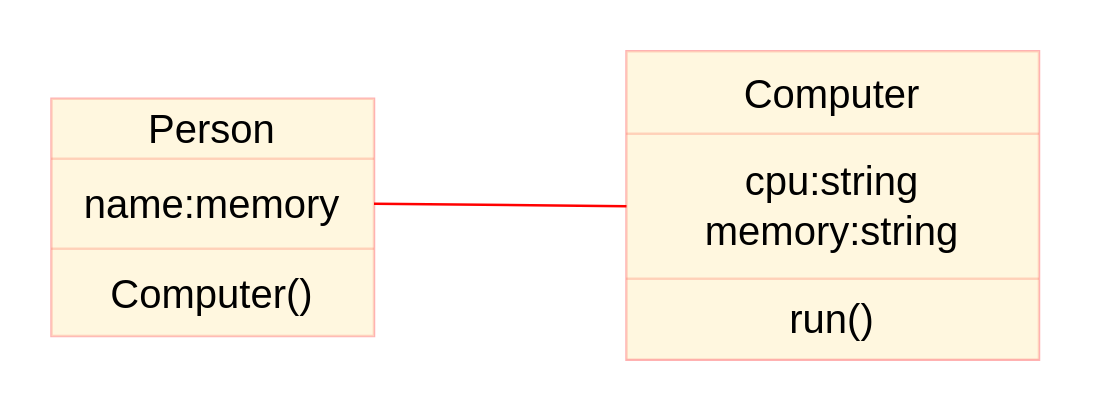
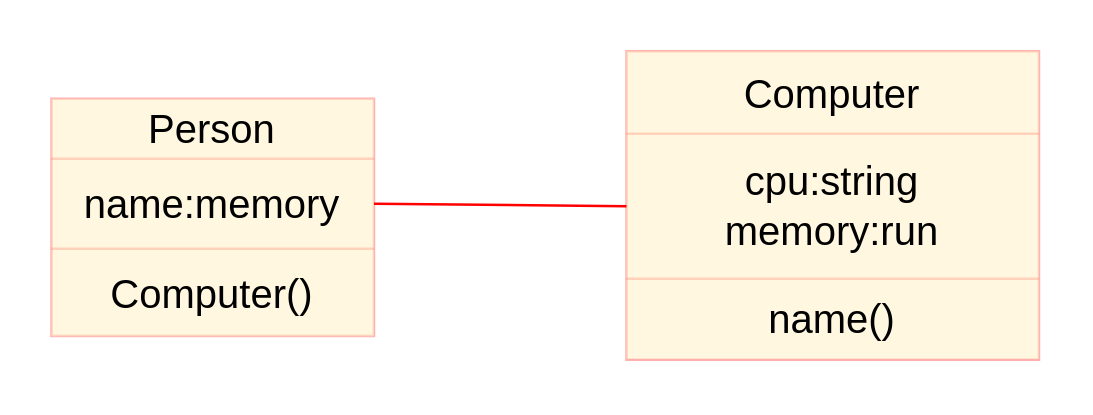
  <mxCell id="0" />
  <mxCell id="1" parent="0" />
  <mxCell id="2" value="" style="shape=table;startSize=0;container=1;collapsible=0;childLayout=tableLayout;fontSize=16;fillColor=#fff2cc;strokeColor=#FF0000;opacity=30;" vertex="1" parent="1"><mxGeometry x="250" y="20" width="165" height="123.4" as="geometry" /></mxCell>
  <mxCell id="3" value="" style="shape=tableRow;horizontal=0;startSize=0;swimlaneHead=0;swimlaneBody=0;strokeColor=#FF0000;top=0;left=0;bottom=0;right=0;collapsible=0;dropTarget=0;fillColor=#fff2cc;points=[[0,0.5],[1,0.5]];portConstraint=eastwest;fontSize=16;opacity=30;" vertex="1" parent="2"><mxGeometry width="165" height="33" as="geometry" /></mxCell>
  <mxCell id="4" value="Computer" style="shape=partialRectangle;html=1;whiteSpace=wrap;connectable=0;strokeColor=#FF0000;overflow=hidden;fillColor=#fff2cc;top=0;left=0;bottom=0;right=0;pointerEvents=1;fontSize=16;opacity=30;" vertex="1" parent="3"><mxGeometry width="165" height="33" as="geometry"><mxRectangle width="165" height="33" as="alternateBounds" /></mxGeometry></mxCell>
  <mxCell id="5" value="" style="shape=tableRow;horizontal=0;startSize=0;swimlaneHead=0;swimlaneBody=0;strokeColor=#FF0000;top=0;left=0;bottom=0;right=0;collapsible=0;dropTarget=0;fillColor=#fff2cc;points=[[0,0.5],[1,0.5]];portConstraint=eastwest;fontSize=16;opacity=30;" vertex="1" parent="2"><mxGeometry y="33" width="165" height="58" as="geometry" /></mxCell>
- <mxCell id="6" value="&lt;div style=&quot;direction: ltr;&quot;&gt;&lt;span style=&quot;background-color: initial;&quot;&gt;cpu:string&lt;/span&gt;&lt;/div&gt;&lt;div style=&quot;direction: ltr;&quot;&gt;&lt;span style=&quot;background-color: initial;&quot;&gt;memory:string&lt;/span&gt;&lt;/div&gt;" style="shape=partialRectangle;html=1;whiteSpace=wrap;connectable=0;strokeColor=#FF0000;overflow=hidden;fillColor=#fff2cc;top=0;left=0;bottom=0;right=0;pointerEvents=1;fontSize=16;opacity=30;" vertex="1" parent="5"><mxGeometry width="165" height="58" as="geometry"><mxRectangle width="165" height="58" as="alternateBounds" /></mxGeometry></mxCell>
+ <mxCell id="6" value="&lt;div style=&quot;direction: ltr;&quot;&gt;&lt;span style=&quot;background-color: initial;&quot;&gt;cpu:string&lt;/span&gt;&lt;/div&gt;&lt;div style=&quot;direction: ltr;&quot;&gt;&lt;span style=&quot;background-color: initial;&quot;&gt;memory:run&lt;/span&gt;&lt;/div&gt;" style="shape=partialRectangle;html=1;whiteSpace=wrap;connectable=0;strokeColor=#FF0000;overflow=hidden;fillColor=#fff2cc;top=0;left=0;bottom=0;right=0;pointerEvents=1;fontSize=16;opacity=30;" vertex="1" parent="5"><mxGeometry width="165" height="58" as="geometry"><mxRectangle width="165" height="58" as="alternateBounds" /></mxGeometry></mxCell>
  <mxCell id="7" value="" style="shape=tableRow;horizontal=0;startSize=0;swimlaneHead=0;swimlaneBody=0;strokeColor=#FF0000;top=0;left=0;bottom=0;right=0;collapsible=0;dropTarget=0;fillColor=#fff2cc;points=[[0,0.5],[1,0.5]];portConstraint=eastwest;fontSize=16;opacity=30;" vertex="1" parent="2"><mxGeometry y="91" width="165" height="32" as="geometry" /></mxCell>
- <mxCell id="8" value="run()" style="shape=partialRectangle;html=1;whiteSpace=wrap;connectable=0;strokeColor=#FF0000;overflow=hidden;fillColor=#fff2cc;top=0;left=0;bottom=0;right=0;pointerEvents=1;fontSize=16;opacity=30;" vertex="1" parent="7"><mxGeometry width="165" height="32" as="geometry"><mxRectangle width="165" height="32" as="alternateBounds" /></mxGeometry></mxCell>
+ <mxCell id="8" value="name()" style="shape=partialRectangle;html=1;whiteSpace=wrap;connectable=0;strokeColor=#FF0000;overflow=hidden;fillColor=#fff2cc;top=0;left=0;bottom=0;right=0;pointerEvents=1;fontSize=16;opacity=30;" vertex="1" parent="7"><mxGeometry width="165" height="32" as="geometry"><mxRectangle width="165" height="32" as="alternateBounds" /></mxGeometry></mxCell>
  <mxCell id="9" value="" style="endArrow=none;html=1;rounded=0;fontSize=12;startSize=8;endSize=8;curved=1;entryX=0;entryY=0.5;entryDx=0;entryDy=0;exitX=1;exitY=0.5;exitDx=0;exitDy=0;fillColor=#fff2cc;strokeColor=#FF0000;" edge="1" parent="1" source="13" target="5"><mxGeometry width="50" height="50" relative="1" as="geometry"><mxPoint x="202" y="176.7" as="sourcePoint" /><mxPoint x="252" y="126.7" as="targetPoint" /></mxGeometry></mxCell>
  <mxCell id="10" value="" style="shape=table;startSize=0;container=1;collapsible=0;childLayout=tableLayout;fontSize=16;fillColor=#fff2cc;strokeColor=#FF0000;opacity=30;swimlaneLine=1;" vertex="1" parent="1"><mxGeometry x="20" y="39" width="129" height="94.85" as="geometry" /></mxCell>
  <mxCell id="11" value="" style="shape=tableRow;horizontal=0;startSize=0;swimlaneHead=0;swimlaneBody=0;strokeColor=#FF0000;top=0;left=0;bottom=0;right=0;collapsible=0;dropTarget=0;fillColor=#fff2cc;points=[[0,0.5],[1,0.5]];portConstraint=eastwest;fontSize=16;opacity=30;swimlaneLine=1;" vertex="1" parent="10"><mxGeometry width="129" height="24" as="geometry" /></mxCell>
  <mxCell id="12" value="Person" style="shape=partialRectangle;html=1;whiteSpace=wrap;connectable=0;strokeColor=#FF0000;overflow=hidden;fillColor=#fff2cc;top=0;left=0;bottom=0;right=0;pointerEvents=1;fontSize=16;opacity=30;swimlaneLine=1;" vertex="1" parent="11"><mxGeometry width="129" height="24" as="geometry"><mxRectangle width="129" height="24" as="alternateBounds" /></mxGeometry></mxCell>
  <mxCell id="13" value="" style="shape=tableRow;horizontal=0;startSize=0;swimlaneHead=0;swimlaneBody=0;strokeColor=#FF0000;top=0;left=0;bottom=0;right=0;collapsible=0;dropTarget=0;fillColor=#fff2cc;points=[[0,0.5],[1,0.5]];portConstraint=eastwest;fontSize=16;opacity=30;swimlaneLine=1;" vertex="1" parent="10"><mxGeometry y="24" width="129" height="36" as="geometry" /></mxCell>
  <mxCell id="14" value="name:memory" style="shape=partialRectangle;html=1;whiteSpace=wrap;connectable=0;strokeColor=#FF0000;overflow=hidden;fillColor=#fff2cc;top=0;left=0;bottom=0;right=0;pointerEvents=1;fontSize=16;opacity=30;swimlaneLine=1;" vertex="1" parent="13"><mxGeometry width="129" height="36" as="geometry"><mxRectangle width="129" height="36" as="alternateBounds" /></mxGeometry></mxCell>
  <mxCell id="15" value="" style="shape=tableRow;horizontal=0;startSize=0;swimlaneHead=0;swimlaneBody=0;strokeColor=#FF0000;top=0;left=0;bottom=0;right=0;collapsible=0;dropTarget=0;fillColor=#fff2cc;points=[[0,0.5],[1,0.5]];portConstraint=eastwest;fontSize=16;opacity=30;swimlaneLine=1;" vertex="1" parent="10"><mxGeometry y="60" width="129" height="35" as="geometry" /></mxCell>
  <mxCell id="16" value="Computer()" style="shape=partialRectangle;html=1;whiteSpace=wrap;connectable=0;strokeColor=#FF0000;overflow=hidden;fillColor=#fff2cc;top=0;left=0;bottom=0;right=0;pointerEvents=1;fontSize=16;opacity=30;swimlaneLine=1;" vertex="1" parent="15"><mxGeometry width="129" height="35" as="geometry"><mxRectangle width="129" height="35" as="alternateBounds" /></mxGeometry></mxCell>
